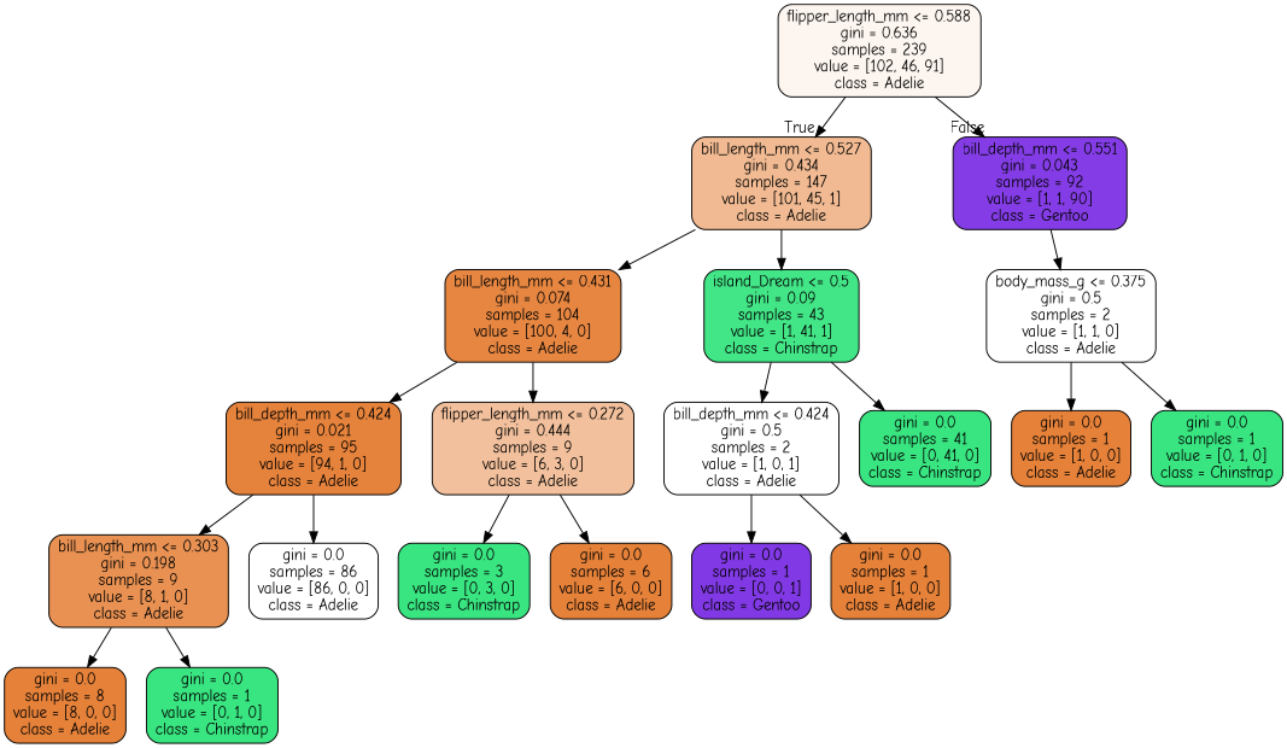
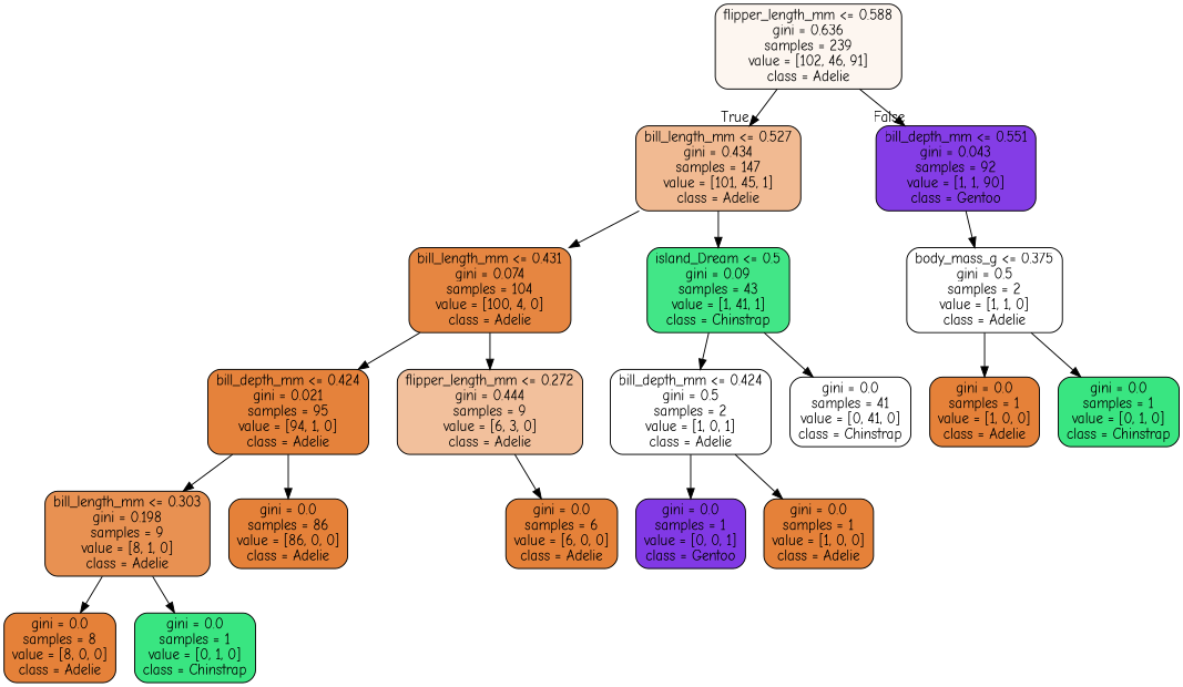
  digraph {
    fontname="Comic Neue"
    node [color=black fillcolor="#e58139" fontname="Comic Neue" shape=box style="filled, rounded"]
    edge [fontname="Comic Neue"]
    n1 [fillcolor="#fdf6f0" label="flipper_length_mm <= 0.588\ngini = 0.636\nsamples = 239\nvalue = [102, 46, 91]\nclass = Adelie"]
    n2 [fillcolor="#f1ba92" label="bill_length_mm <= 0.527\ngini = 0.434\nsamples = 147\nvalue = [101, 45, 1]\nclass = Adelie"]
    n3 [fillcolor="#843de6" label="bill_depth_mm <= 0.551\ngini = 0.043\nsamples = 92\nvalue = [1, 1, 90]\nclass = Gentoo"]
    n4 [fillcolor="#e68641" label="bill_length_mm <= 0.431\ngini = 0.074\nsamples = 104\nvalue = [100, 4, 0]\nclass = Adelie"]
    n5 [fillcolor="#42e687" label="island_Dream <= 0.5\ngini = 0.09\nsamples = 43\nvalue = [1, 41, 1]\nclass = Chinstrap"]
    n6 [fillcolor="#ffffff" label="body_mass_g <= 0.375\ngini = 0.5\nsamples = 2\nvalue = [1, 1, 0]\nclass = Adelie"]
    n7 [fillcolor="#e5823b" label="bill_depth_mm <= 0.424\ngini = 0.021\nsamples = 95\nvalue = [94, 1, 0]\nclass = Adelie"]
    n8 [fillcolor="#f2c09c" label="flipper_length_mm <= 0.272\ngini = 0.444\nsamples = 9\nvalue = [6, 3, 0]\nclass = Adelie"]
    n9 [fillcolor="#ffffff" label="bill_depth_mm <= 0.424\ngini = 0.5\nsamples = 2\nvalue = [1, 0, 1]\nclass = Adelie"]
-   n10 [fillcolor="#39e581" label="gini = 0.0\nsamples = 41\nvalue = [0, 41, 0]\nclass = Chinstrap"]
+   n10 [fillcolor="#ffffff" label="gini = 0.0\nsamples = 41\nvalue = [0, 41, 0]\nclass = Chinstrap"]
    n11 [fillcolor="#e89152" label="bill_length_mm <= 0.303\ngini = 0.198\nsamples = 9\nvalue = [8, 1, 0]\nclass = Adelie"]
-   n12 [fillcolor="#ffffff" label="gini = 0.0\nsamples = 86\nvalue = [86, 0, 0]\nclass = Adelie"]
-   n13 [fillcolor="#39e581" label="gini = 0.0\nsamples = 3\nvalue = [0, 3, 0]\nclass = Chinstrap"]
+   n12 [label="gini = 0.0\nsamples = 86\nvalue = [86, 0, 0]\nclass = Adelie"]
    n14 [label="gini = 0.0\nsamples = 6\nvalue = [6, 0, 0]\nclass = Adelie"]
    n15 [label="gini = 0.0\nsamples = 8\nvalue = [8, 0, 0]\nclass = Adelie"]
    n16 [fillcolor="#39e581" label="gini = 0.0\nsamples = 1\nvalue = [0, 1, 0]\nclass = Chinstrap"]
    n17 [fillcolor="#8139e5" label="gini = 0.0\nsamples = 1\nvalue = [0, 0, 1]\nclass = Gentoo"]
    n18 [label="gini = 0.0\nsamples = 1\nvalue = [1, 0, 0]\nclass = Adelie"]
    n19 [label="gini = 0.0\nsamples = 1\nvalue = [1, 0, 0]\nclass = Adelie"]
    n20 [fillcolor="#39e581" label="gini = 0.0\nsamples = 1\nvalue = [0, 1, 0]\nclass = Chinstrap"]
    n1 -> n2 [headlabel=True labelangle=45 labeldistance=2.5]
    n1 -> n3 [headlabel=False labelangle=-45 labeldistance=2.5]
    n2 -> n4
    n2 -> n5
    n3 -> n6
    n4 -> n7
    n4 -> n8
    n5 -> n9
    n5 -> n10
    n6 -> n19
    n6 -> n20
    n7 -> n11
    n7 -> n12
-   n8 -> n13
    n8 -> n14
    n9 -> n17
    n9 -> n18
    n11 -> n15
    n11 -> n16
  }
